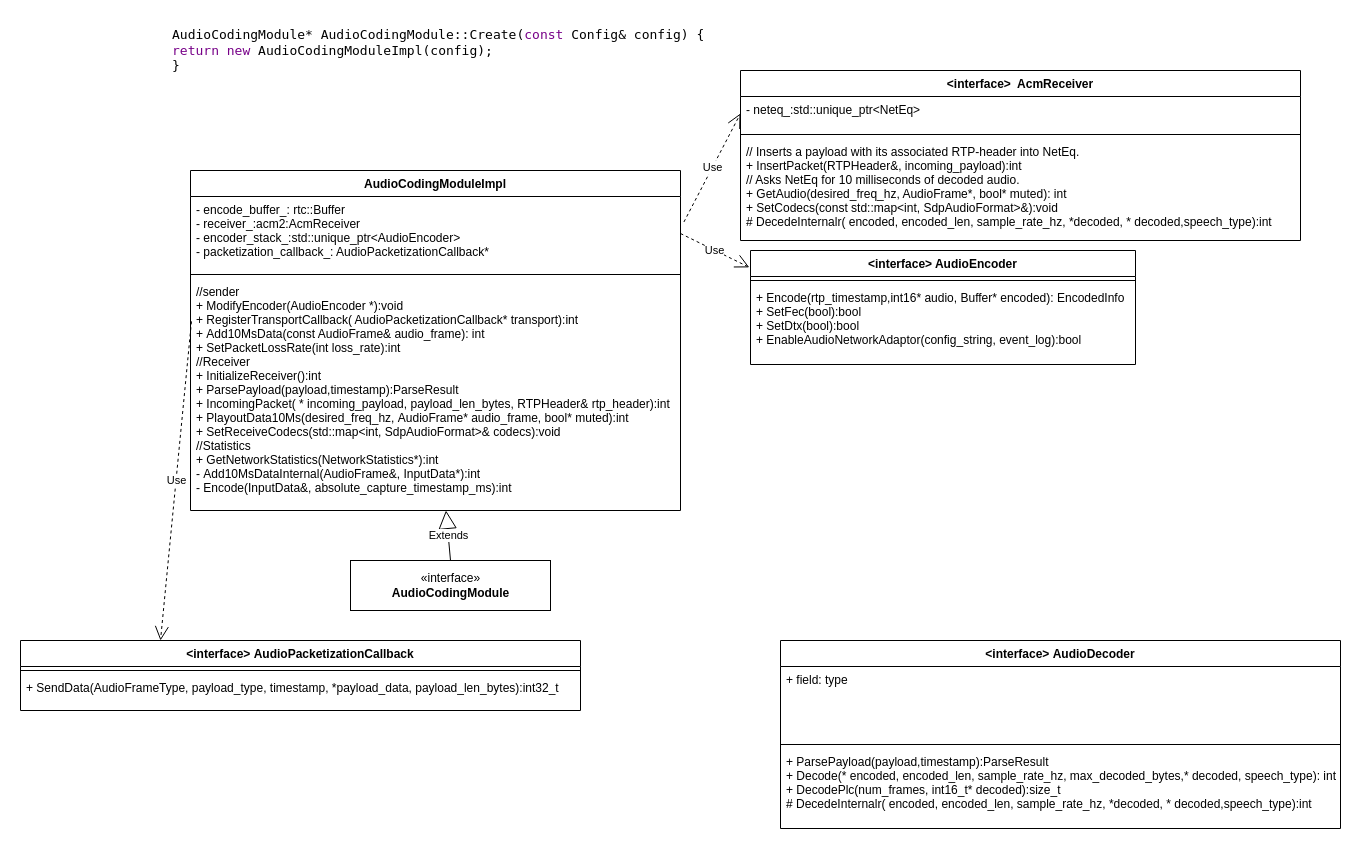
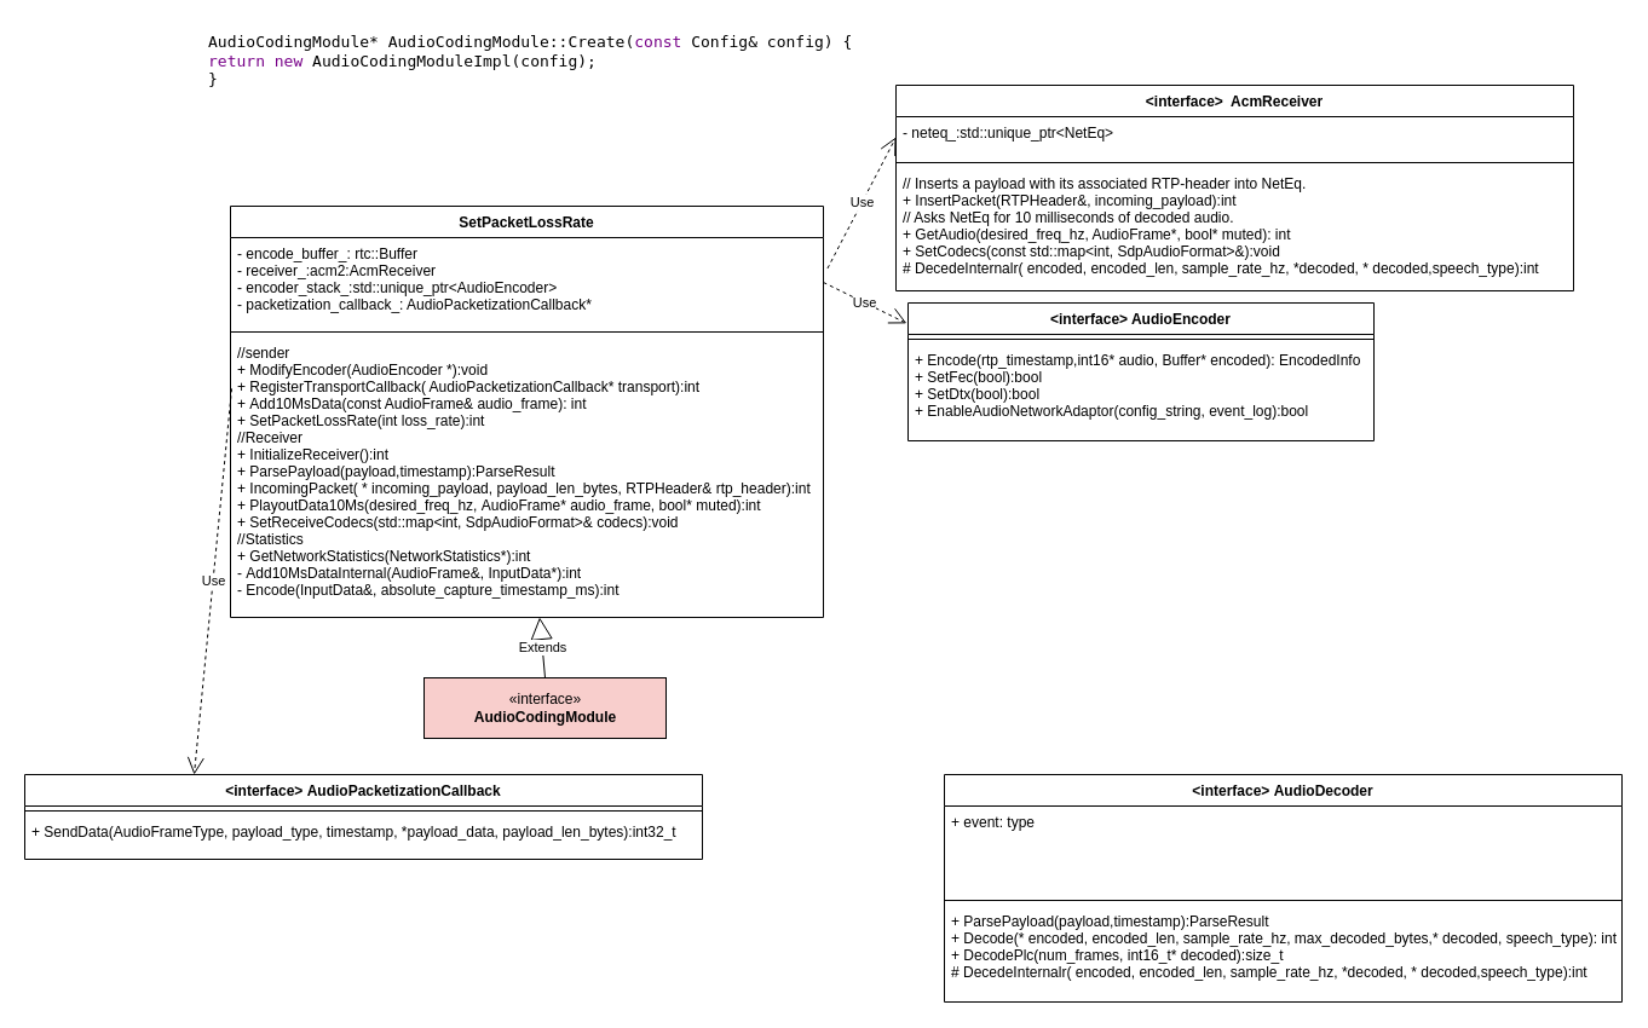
  <mxCell id="0" />
  <mxCell id="1" parent="0" />
  <mxCell id="2" value="&lt;interface&gt; AudioEncoder " style="swimlane;fontStyle=1;align=center;verticalAlign=top;childLayout=stackLayout;horizontal=1;startSize=26;horizontalStack=0;resizeParent=1;resizeParentMax=0;resizeLast=0;collapsible=1;marginBottom=0;" parent="1" vertex="1"><mxGeometry x="750" y="250" width="385" height="114" as="geometry" /></mxCell>
  <mxCell id="3" value="" style="line;strokeWidth=1;fillColor=none;align=left;verticalAlign=middle;spacingTop=-1;spacingLeft=3;spacingRight=3;rotatable=0;labelPosition=right;points=[];portConstraint=eastwest;" parent="2" vertex="1"><mxGeometry y="26" width="385" height="8" as="geometry" /></mxCell>
  <mxCell id="4" value="+ Encode(rtp_timestamp,int16* audio, Buffer* encoded): EncodedInfo&#10;+ SetFec(bool):bool&#10;+ SetDtx(bool):bool&#10;+ EnableAudioNetworkAdaptor(config_string, event_log):bool" style="text;strokeColor=none;fillColor=none;align=left;verticalAlign=top;spacingLeft=4;spacingRight=4;overflow=hidden;rotatable=0;points=[[0,0.5],[1,0.5]];portConstraint=eastwest;" parent="2" vertex="1"><mxGeometry y="34" width="385" height="80" as="geometry" /></mxCell>
  <mxCell id="5" value="&lt;interface&gt; AudioDecoder" style="swimlane;fontStyle=1;align=center;verticalAlign=top;childLayout=stackLayout;horizontal=1;startSize=26;horizontalStack=0;resizeParent=1;resizeParentMax=0;resizeLast=0;collapsible=1;marginBottom=0;" parent="1" vertex="1"><mxGeometry x="780" y="640" width="560" height="188" as="geometry" /></mxCell>
- <mxCell id="6" value="+ field: type" style="text;strokeColor=none;fillColor=none;align=left;verticalAlign=top;spacingLeft=4;spacingRight=4;overflow=hidden;rotatable=0;points=[[0,0.5],[1,0.5]];portConstraint=eastwest;" parent="5" vertex="1"><mxGeometry y="26" width="560" height="74" as="geometry" /></mxCell>
+ <mxCell id="6" value="+ event: type" style="text;strokeColor=none;fillColor=none;align=left;verticalAlign=top;spacingLeft=4;spacingRight=4;overflow=hidden;rotatable=0;points=[[0,0.5],[1,0.5]];portConstraint=eastwest;" parent="5" vertex="1"><mxGeometry y="26" width="560" height="74" as="geometry" /></mxCell>
  <mxCell id="7" value="" style="line;strokeWidth=1;fillColor=none;align=left;verticalAlign=middle;spacingTop=-1;spacingLeft=3;spacingRight=3;rotatable=0;labelPosition=right;points=[];portConstraint=eastwest;" parent="5" vertex="1"><mxGeometry y="100" width="560" height="8" as="geometry" /></mxCell>
  <mxCell id="8" value="+ ParsePayload(payload,timestamp):ParseResult&#10;+ Decode(* encoded, encoded_len, sample_rate_hz, max_decoded_bytes,* decoded, speech_type): int&#10;+ DecodePlc(num_frames, int16_t* decoded):size_t&#10;# DecedeInternalr( encoded, encoded_len, sample_rate_hz, *decoded, * decoded,speech_type):int" style="text;strokeColor=none;fillColor=none;align=left;verticalAlign=top;spacingLeft=4;spacingRight=4;overflow=hidden;rotatable=0;points=[[0,0.5],[1,0.5]];portConstraint=eastwest;" parent="5" vertex="1"><mxGeometry y="108" width="560" height="80" as="geometry" /></mxCell>
  <mxCell id="9" value="&lt;interface&gt; AudioPacketizationCallback" style="swimlane;fontStyle=1;align=center;verticalAlign=top;childLayout=stackLayout;horizontal=1;startSize=26;horizontalStack=0;resizeParent=1;resizeParentMax=0;resizeLast=0;collapsible=1;marginBottom=0;" parent="1" vertex="1"><mxGeometry x="20" y="640" width="560" height="70" as="geometry" /></mxCell>
  <mxCell id="10" value="" style="line;strokeWidth=1;fillColor=none;align=left;verticalAlign=middle;spacingTop=-1;spacingLeft=3;spacingRight=3;rotatable=0;labelPosition=right;points=[];portConstraint=eastwest;" parent="9" vertex="1"><mxGeometry y="26" width="560" height="8" as="geometry" /></mxCell>
  <mxCell id="11" value="+ SendData(AudioFrameType, payload_type, timestamp, *payload_data, payload_len_bytes):int32_t&#10;" style="text;strokeColor=none;fillColor=none;align=left;verticalAlign=top;spacingLeft=4;spacingRight=4;overflow=hidden;rotatable=0;points=[[0,0.5],[1,0.5]];portConstraint=eastwest;" parent="9" vertex="1"><mxGeometry y="34" width="560" height="36" as="geometry" /></mxCell>
  <mxCell id="12" value="Use" style="endArrow=open;endSize=12;dashed=1;html=1;rounded=0;entryX=0.25;entryY=0;entryDx=0;entryDy=0;exitX=0.002;exitY=0.185;exitDx=0;exitDy=0;exitPerimeter=0;" parent="1" source="16" target="9" edge="1"><mxGeometry width="160" relative="1" as="geometry"><mxPoint x="186.94" y="635.006" as="sourcePoint" /><mxPoint x="380" y="900" as="targetPoint" /></mxGeometry></mxCell>
- <mxCell id="13" value="AudioCodingModuleImpl" style="swimlane;fontStyle=1;align=center;verticalAlign=top;childLayout=stackLayout;horizontal=1;startSize=26;horizontalStack=0;resizeParent=1;resizeParentMax=0;resizeLast=0;collapsible=1;marginBottom=0;" vertex="1" parent="1"><mxGeometry x="190" y="170" width="490" height="340" as="geometry" /></mxCell>
+ <mxCell id="13" value="SetPacketLossRate" style="swimlane;fontStyle=1;align=center;verticalAlign=top;childLayout=stackLayout;horizontal=1;startSize=26;horizontalStack=0;resizeParent=1;resizeParentMax=0;resizeLast=0;collapsible=1;marginBottom=0;" vertex="1" parent="1"><mxGeometry x="190" y="170" width="490" height="340" as="geometry" /></mxCell>
  <mxCell id="14" value="- encode_buffer_: rtc::Buffer&#10;- receiver_:acm2:AcmReceiver&#10;- encoder_stack_:std::unique_ptr&lt;AudioEncoder&gt;&#10;- packetization_callback_: AudioPacketizationCallback*" style="text;strokeColor=none;fillColor=none;align=left;verticalAlign=top;spacingLeft=4;spacingRight=4;overflow=hidden;rotatable=0;points=[[0,0.5],[1,0.5]];portConstraint=eastwest;" vertex="1" parent="13"><mxGeometry y="26" width="490" height="74" as="geometry" /></mxCell>
  <mxCell id="15" value="" style="line;strokeWidth=1;fillColor=none;align=left;verticalAlign=middle;spacingTop=-1;spacingLeft=3;spacingRight=3;rotatable=0;labelPosition=right;points=[];portConstraint=eastwest;" vertex="1" parent="13"><mxGeometry y="100" width="490" height="8" as="geometry" /></mxCell>
  <mxCell id="16" value="//sender&#10;+ ModifyEncoder(AudioEncoder *):void&#10;+ RegisterTransportCallback( AudioPacketizationCallback* transport):int&#10;+ Add10MsData(const AudioFrame&amp; audio_frame): int&#10;+ SetPacketLossRate(int loss_rate):int&#10;//Receiver&#10;+ InitializeReceiver():int&#10;+ ParsePayload(payload,timestamp):ParseResult&#10;+ IncomingPacket( * incoming_payload, payload_len_bytes, RTPHeader&amp; rtp_header):int&#10;+ PlayoutData10Ms(desired_freq_hz, AudioFrame* audio_frame, bool* muted):int&#10;+ SetReceiveCodecs(std::map&lt;int, SdpAudioFormat&gt;&amp; codecs):void&#10;//Statistics&#10;+ GetNetworkStatistics(NetworkStatistics*):int&#10;- Add10MsDataInternal(AudioFrame&amp;, InputData*):int&#10;- Encode(InputData&amp;, absolute_capture_timestamp_ms):int" style="text;strokeColor=none;fillColor=none;align=left;verticalAlign=top;spacingLeft=4;spacingRight=4;overflow=hidden;rotatable=0;points=[[0,0.5],[1,0.5]];portConstraint=eastwest;" vertex="1" parent="13"><mxGeometry y="108" width="490" height="232" as="geometry" /></mxCell>
- <mxCell id="17" value="«interface»&lt;br&gt;&lt;span style=&quot;font-weight: 700;&quot;&gt;AudioCodingModule&lt;/span&gt;" style="html=1;" vertex="1" parent="1"><mxGeometry x="350" y="560" width="200" height="50" as="geometry" /></mxCell>
+ <mxCell id="17" value="«interface»&lt;br&gt;&lt;span style=&quot;font-weight: 700;&quot;&gt;AudioCodingModule&lt;/span&gt;" style="html=1;fillColor=#f8cecc;" vertex="1" parent="1"><mxGeometry x="350" y="560" width="200" height="50" as="geometry" /></mxCell>
  <mxCell id="18" value="Extends" style="endArrow=block;endSize=16;endFill=0;html=1;rounded=0;exitX=0.5;exitY=0;exitDx=0;exitDy=0;" edge="1" parent="1" source="17" target="16"><mxGeometry width="160" relative="1" as="geometry"><mxPoint x="390" y="430" as="sourcePoint" /><mxPoint x="550" y="430" as="targetPoint" /></mxGeometry></mxCell>
  <mxCell id="19" value="Use" style="endArrow=open;endSize=12;dashed=1;html=1;rounded=0;exitX=1;exitY=0.5;exitDx=0;exitDy=0;entryX=-0.003;entryY=0.148;entryDx=0;entryDy=0;entryPerimeter=0;" edge="1" parent="1" source="14" target="2"><mxGeometry width="160" relative="1" as="geometry"><mxPoint x="201.02" y="330.92" as="sourcePoint" /><mxPoint x="920" y="230" as="targetPoint" /></mxGeometry></mxCell>
  <mxCell id="20" value="&lt;meta charset=&quot;utf-8&quot;&gt;&lt;div style=&quot;margin: 0px; padding: 0px; box-sizing: border-box; border-color: var(--border); color: rgb(0, 0, 0); font-family: monospace; font-size: medium; font-style: normal; font-variant-ligatures: normal; font-variant-caps: normal; font-weight: 400; letter-spacing: normal; orphans: 2; text-align: start; text-indent: 0px; text-transform: none; widows: 2; word-spacing: 0px; -webkit-text-stroke-width: 0px; background-color: rgb(255, 255, 255); text-decoration-thickness: initial; text-decoration-style: initial; text-decoration-color: initial;&quot; data-line-number=&quot;632&quot;&gt;&lt;a style=&quot;margin: 0px; padding: 0px; box-sizing: border-box; border-color: var(--border); color: inherit; text-decoration: none;&quot; data-key=&quot;812&quot; href=&quot;https://source.chromium.org/chromium/chromium/src/+/main:third_party/webrtc/modules/audio_coding/include/audio_coding_module.h;drc=76379e9fb5dea073e8f836bc8eebfdb3ebc58748;l=62&quot; class=&quot;semantic-decoration&quot;&gt;AudioCodingModule&lt;/a&gt;* &lt;a style=&quot;margin: 0px; padding: 0px; box-sizing: border-box; border-color: var(--border); color: inherit; text-decoration: none;&quot; data-key=&quot;813&quot; href=&quot;https://source.chromium.org/chromium/chromium/src/+/main:third_party/webrtc/modules/audio_coding/include/audio_coding_module.h;drc=76379e9fb5dea073e8f836bc8eebfdb3ebc58748;l=62&quot; class=&quot;semantic-decoration&quot;&gt;AudioCodingModule&lt;/a&gt;::&lt;a style=&quot;margin: 0px; padding: 0px; box-sizing: border-box; border-color: var(--border); color: inherit; text-decoration: none;&quot; data-key=&quot;814&quot; href=&quot;https://source.chromium.org/chromium/chromium/src/+/main:third_party/webrtc/modules/audio_coding/acm2/audio_coding_module.cc;bpv=1;bpt=1;l=633?gsn=Create&amp;amp;gs=kythe%3A%2F%2Fchromium.googlesource.com%2Fchromium%2Fsrc%3Flang%3Dc%252B%252B%3Fpath%3Dthird_party%2Fwebrtc%2Fmodules%2Faudio_coding%2Finclude%2Faudio_coding_module.h%23F8fGJ2MseK1wsZq0QnyrMok6Rql_pZHuTZtGzEwraoM&amp;amp;gs=kythe%3A%2F%2Fchromium.googlesource.com%2Fchromium%2Fsrc%3Flang%3Dc%252B%252B%3Fpath%3Dthird_party%2Fwebrtc%2Fmodules%2Faudio_coding%2Facm2%2Faudio_coding_module.cc%23nBngZtx-QH05G2UzwvxuWPYd8BjfpdEklOp6wA-rYJo&quot; class=&quot;semantic-decoration&quot;&gt;Create&lt;/a&gt;(&lt;span style=&quot;margin: 0px; padding: 0px; box-sizing: border-box; border-color: var(--border); color: rgb(119, 0, 136);&quot; class=&quot;cm-keyword&quot;&gt;const&lt;/span&gt; &lt;a style=&quot;margin: 0px; padding: 0px; box-sizing: border-box; border-color: var(--border); color: inherit; text-decoration: none;&quot; data-key=&quot;815&quot; href=&quot;https://source.chromium.org/chromium/chromium/src/+/main:third_party/webrtc/modules/audio_coding/include/audio_coding_module.h;drc=76379e9fb5dea073e8f836bc8eebfdb3ebc58748;l=67&quot; class=&quot;semantic-decoration&quot;&gt;Config&lt;/a&gt;&amp;amp; &lt;a style=&quot;margin: 0px; padding: 0px; box-sizing: border-box; border-color: var(--border); color: inherit; text-decoration: none;&quot; data-key=&quot;816&quot; href=&quot;https://source.chromium.org/chromium/chromium/src/+/main:third_party/webrtc/modules/audio_coding/acm2/audio_coding_module.cc;bpv=1;bpt=1;l=633?gsn=config&amp;amp;gs=kythe%3A%2F%2Fchromium.googlesource.com%2Fchromium%2Fsrc%3Flang%3Dc%252B%252B%3Fpath%3Dthird_party%2Fwebrtc%2Fmodules%2Faudio_coding%2Facm2%2Faudio_coding_module.cc%23T8fj958GVJ9NlKvX4RsOz5sP8joxjSWpIcE_AKRXaZc&quot; class=&quot;semantic-decoration&quot;&gt;config&lt;/a&gt;) {&#10;&lt;/div&gt;&lt;div style=&quot;margin: 0px; padding: 0px; box-sizing: border-box; border-color: var(--border); color: rgb(0, 0, 0); font-family: monospace; font-size: medium; font-style: normal; font-variant-ligatures: normal; font-variant-caps: normal; font-weight: 400; letter-spacing: normal; orphans: 2; text-align: start; text-indent: 0px; text-transform: none; widows: 2; word-spacing: 0px; -webkit-text-stroke-width: 0px; background-color: rgb(255, 255, 255); text-decoration-thickness: initial; text-decoration-style: initial; text-decoration-color: initial;&quot; data-line-number=&quot;633&quot;&gt;  &lt;span style=&quot;margin: 0px; padding: 0px; box-sizing: border-box; border-color: var(--border); color: rgb(119, 0, 136);&quot; class=&quot;cm-keyword&quot;&gt;return&lt;/span&gt; &lt;a style=&quot;margin: 0px; padding: 0px; box-sizing: border-box; border-color: var(--border); color: inherit; text-decoration: none;&quot; data-key=&quot;817&quot; href=&quot;https://source.chromium.org/chromium/chromium/src/+/main:third_party/webrtc/modules/audio_coding/acm2/audio_coding_module.cc;bpv=1;bpt=1;l=634?gsn=new&amp;amp;gs=kythe%3A%2F%2Fchromium.googlesource.com%2Fchromium%2Fsrc%3Flang%3Dc%252B%252B%3Fpath%3Dbuildtools%2Fthird_party%2Flibc%252B%252B%2Ftrunk%2Finclude%2Fnew%23kUFs2E7a-jTML_oS2d9v8jmuoQdyoppxUDAiKhZxcj4&amp;amp;gs=kythe%3A%2F%2Fchromium.googlesource.com%2Fchromium%2Fsrc%3Flang%3Dc%252B%252B%3Fpath%3Dvs_files%2F1023ce2e82%2FVC%2FTools%2FMSVC%2F14.29.301%2Finclude%2Fvcruntime_new.h%3Froot%3Dthird_party%2Fdepot_tools%2Fwin_toolchain%23N0r7npL2ZCodSO1kizE9t0r4j51BspoDCOxX3RkWIEo&quot; class=&quot;semantic-decoration&quot;&gt;&lt;span style=&quot;margin: 0px; padding: 0px; box-sizing: border-box; border-color: var(--border); color: rgb(119, 0, 136);&quot; class=&quot;cm-keyword&quot;&gt;new&lt;/span&gt;&lt;/a&gt; &lt;a style=&quot;margin: 0px; padding: 0px; box-sizing: border-box; border-color: var(--border); color: inherit; text-decoration: none;&quot; data-key=&quot;818&quot; href=&quot;https://source.chromium.org/chromium/chromium/src/+/main:third_party/webrtc/modules/audio_coding/acm2/audio_coding_module.cc;drc=76379e9fb5dea073e8f836bc8eebfdb3ebc58748;l=209&quot; class=&quot;semantic-decoration&quot;&gt;AudioCodingModuleImpl&lt;/a&gt;(&lt;a style=&quot;margin: 0px; padding: 0px; box-sizing: border-box; border-color: var(--border); color: inherit; text-decoration: none;&quot; data-key=&quot;819&quot; href=&quot;https://source.chromium.org/chromium/chromium/src/+/main:third_party/webrtc/modules/audio_coding/acm2/audio_coding_module.cc;drc=76379e9fb5dea073e8f836bc8eebfdb3ebc58748;l=633&quot; class=&quot;semantic-decoration&quot;&gt;config&lt;/a&gt;);&#10;&lt;/div&gt;&lt;div style=&quot;margin: 0px; padding: 0px; box-sizing: border-box; border-color: var(--border); color: rgb(0, 0, 0); font-family: monospace; font-size: medium; font-style: normal; font-variant-ligatures: normal; font-variant-caps: normal; font-weight: 400; letter-spacing: normal; orphans: 2; text-align: start; text-indent: 0px; text-transform: none; widows: 2; word-spacing: 0px; -webkit-text-stroke-width: 0px; background-color: rgb(255, 255, 255); text-decoration-thickness: initial; text-decoration-style: initial; text-decoration-color: initial;&quot; data-line-number=&quot;634&quot;&gt;}&lt;/div&gt;" style="text;whiteSpace=wrap;html=1;" vertex="1" parent="1"><mxGeometry x="170" y="20" width="560" height="90" as="geometry" /></mxCell>
  <mxCell id="21" value="&lt;interface&gt;  AcmReceiver" style="swimlane;fontStyle=1;align=center;verticalAlign=top;childLayout=stackLayout;horizontal=1;startSize=26;horizontalStack=0;resizeParent=1;resizeParentMax=0;resizeLast=0;collapsible=1;marginBottom=0;" vertex="1" parent="1"><mxGeometry x="740" y="70" width="560" height="170" as="geometry" /></mxCell>
  <mxCell id="22" value="- neteq_:std::unique_ptr&lt;NetEq&gt;" style="text;strokeColor=none;fillColor=none;align=left;verticalAlign=top;spacingLeft=4;spacingRight=4;overflow=hidden;rotatable=0;points=[[0,0.5],[1,0.5]];portConstraint=eastwest;" vertex="1" parent="21"><mxGeometry y="26" width="560" height="34" as="geometry" /></mxCell>
  <mxCell id="23" value="" style="line;strokeWidth=1;fillColor=none;align=left;verticalAlign=middle;spacingTop=-1;spacingLeft=3;spacingRight=3;rotatable=0;labelPosition=right;points=[];portConstraint=eastwest;" vertex="1" parent="21"><mxGeometry y="60" width="560" height="8" as="geometry" /></mxCell>
  <mxCell id="24" value="// Inserts a payload with its associated RTP-header into NetEq.&#10;+ InsertPacket(RTPHeader&amp;, incoming_payload):int&#10;// Asks NetEq for 10 milliseconds of decoded audio.&#10;+ GetAudio(desired_freq_hz, AudioFrame*, bool* muted): int&#10;+ SetCodecs(const std::map&lt;int, SdpAudioFormat&gt;&amp;):void&#10;# DecedeInternalr( encoded, encoded_len, sample_rate_hz, *decoded, * decoded,speech_type):int" style="text;strokeColor=none;fillColor=none;align=left;verticalAlign=top;spacingLeft=4;spacingRight=4;overflow=hidden;rotatable=0;points=[[0,0.5],[1,0.5]];portConstraint=eastwest;" vertex="1" parent="21"><mxGeometry y="68" width="560" height="102" as="geometry" /></mxCell>
  <mxCell id="25" value="Use" style="endArrow=open;endSize=12;dashed=1;html=1;rounded=0;exitX=1.007;exitY=0.344;exitDx=0;exitDy=0;entryX=0;entryY=0.5;entryDx=0;entryDy=0;exitPerimeter=0;" edge="1" parent="1" source="14" target="22"><mxGeometry width="160" relative="1" as="geometry"><mxPoint x="690" y="243" as="sourcePoint" /><mxPoint x="758.845" y="276.872" as="targetPoint" /></mxGeometry></mxCell>
